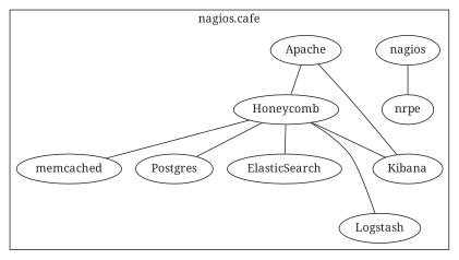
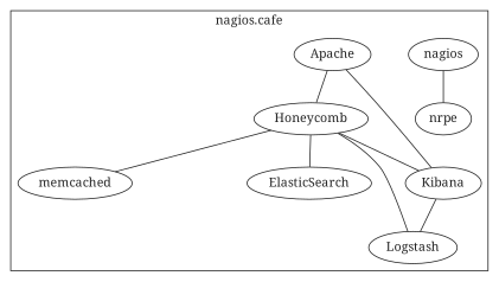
  graph {
    color="#222222"
    fontcolor="#222222"
    fontname="Noto Serif"
    node [color="#222222" fontcolor="#222222" fontname="Noto Serif"]
    edge [color="#222222" fontcolor="#222222" fontname="Noto Serif"]
    Honeycomb
    memcached
-   Postgres
    ElasticSearch
    Logstash
    nrpe
    nagios
    Kibana
    Apache
    subgraph cluster_1 {
      label="nagios.cafe"
      Honeycomb
      memcached
-     Postgres
      ElasticSearch
      Logstash
      nrpe
      nagios
      Kibana
      Apache
    }
    Honeycomb -- memcached
-   Honeycomb -- Postgres
    Honeycomb -- ElasticSearch
    Honeycomb -- Logstash
    Honeycomb -- Kibana
    nagios -- nrpe
+   Kibana -- Logstash
    Apache -- Honeycomb
    Apache -- Kibana
  }
